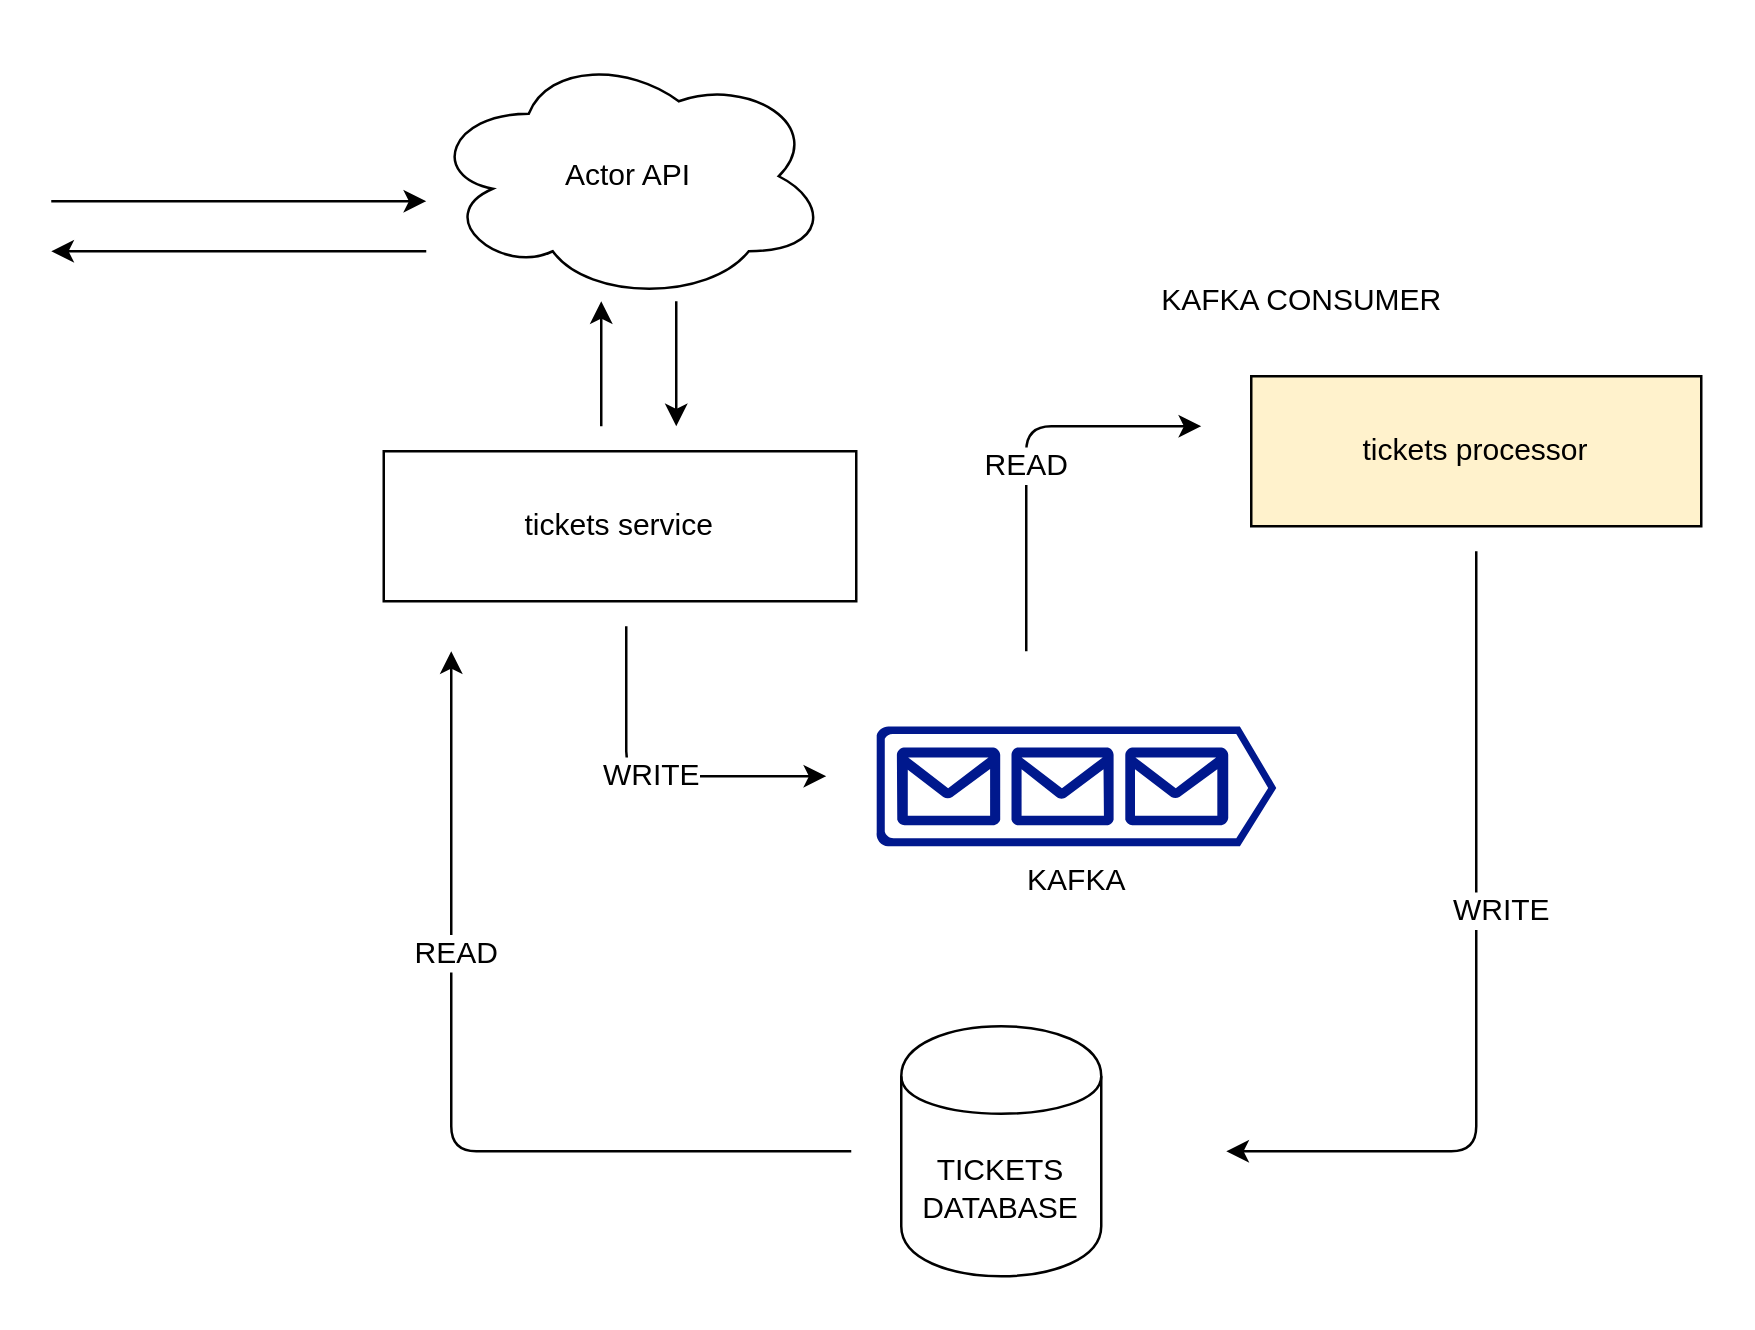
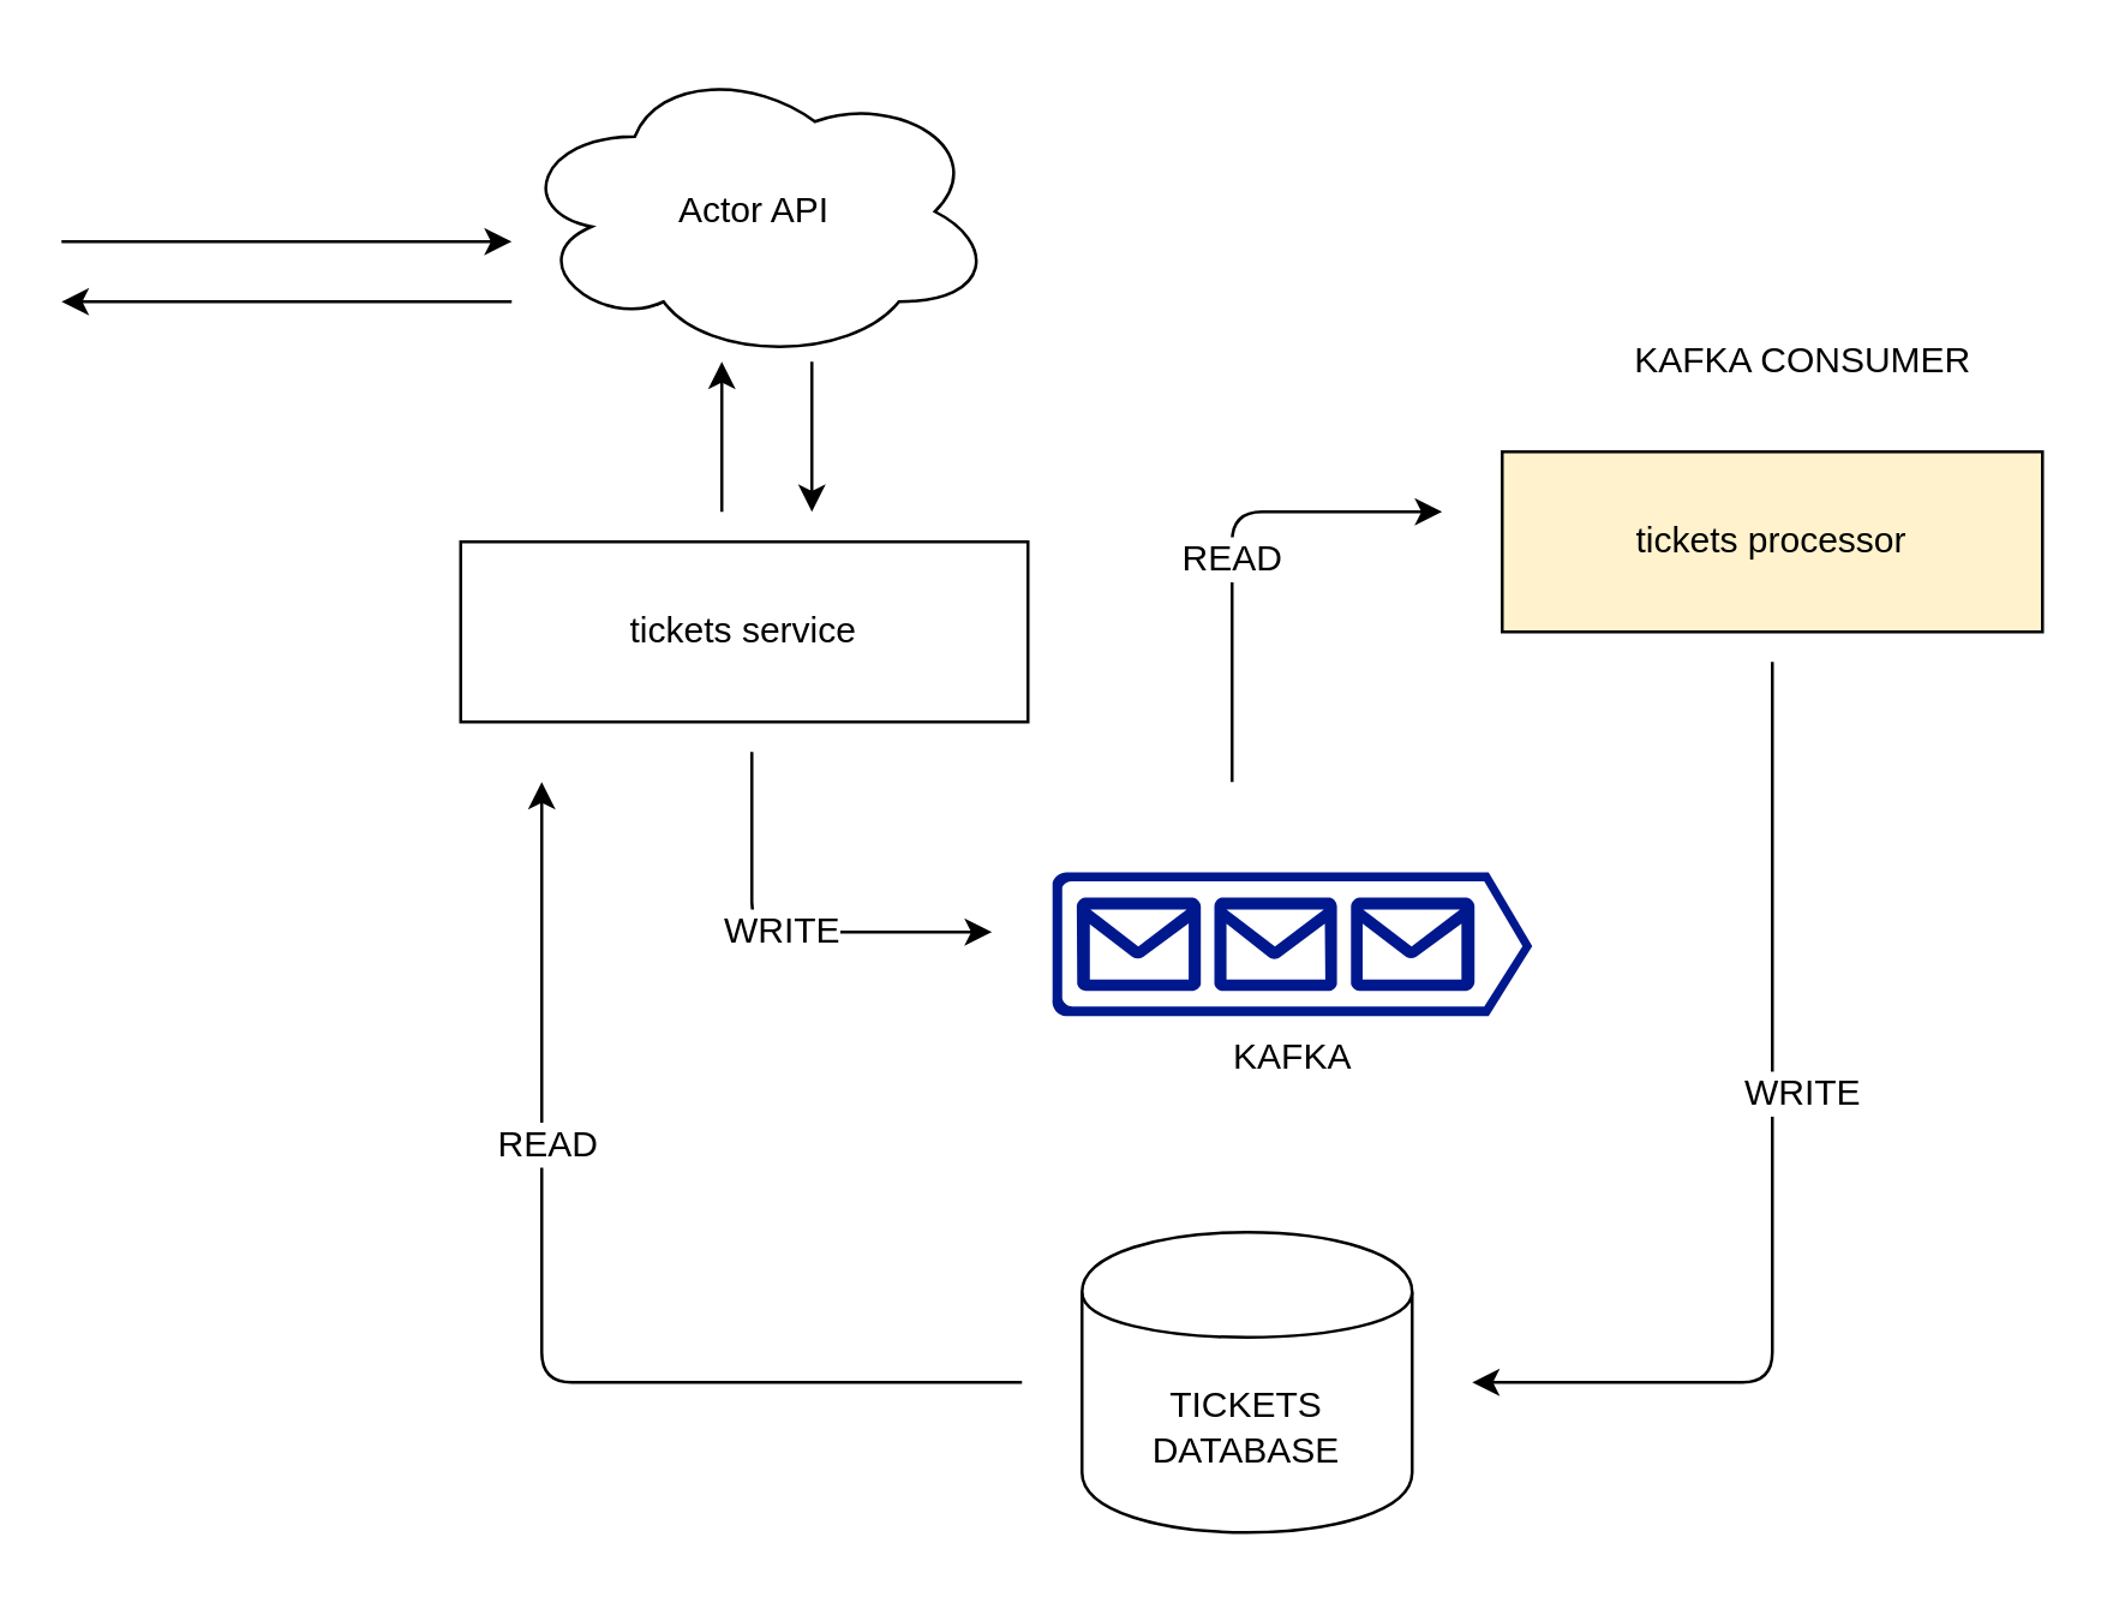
  <mxCell id="0" />
  <mxCell id="1" parent="0" />
- <mxCell id="2" value="TICKETS DATABASE" style="shape=cylinder;whiteSpace=wrap;html=1;boundedLbl=1;backgroundOutline=1;" vertex="1" parent="1"><mxGeometry x="360" y="410" width="80" height="100" as="geometry" /></mxCell>
+ <mxCell id="2" value="TICKETS DATABASE" style="shape=cylinder;whiteSpace=wrap;html=1;boundedLbl=1;backgroundOutline=1;" vertex="1" parent="1"><mxGeometry x="360" y="410" width="110" height="100" as="geometry" /></mxCell>
  <mxCell id="3" value="&lt;div&gt;KAFKA&lt;/div&gt;&lt;div&gt;&lt;br&gt;&lt;/div&gt;" style="aspect=fixed;pointerEvents=1;shadow=0;dashed=0;html=1;strokeColor=none;labelPosition=center;verticalLabelPosition=bottom;verticalAlign=top;align=center;fillColor=#00188D;shape=mxgraph.azure.queue_generic" vertex="1" parent="1"><mxGeometry x="350" y="290" width="160" height="48" as="geometry" /></mxCell>
  <mxCell id="4" value="&lt;div&gt;tickets service&lt;/div&gt;" style="rounded=0;whiteSpace=wrap;html=1;" vertex="1" parent="1"><mxGeometry x="153" y="180" width="189" height="60" as="geometry" /></mxCell>
  <mxCell id="5" value="&lt;div&gt;tickets processor&lt;/div&gt;" style="rounded=0;whiteSpace=wrap;html=1;fillColor=#fff2cc;" vertex="1" parent="1"><mxGeometry x="500" y="150" width="180" height="60" as="geometry" /></mxCell>
  <mxCell id="6" value="&lt;div&gt;Actor API&lt;/div&gt;" style="ellipse;shape=cloud;whiteSpace=wrap;html=1;" vertex="1" parent="1"><mxGeometry x="171" y="20" width="160" height="100" as="geometry" /></mxCell>
  <mxCell id="7" value="" style="endArrow=classic;html=1;" edge="1" parent="1"><mxGeometry width="50" height="50" relative="1" as="geometry"><mxPoint x="20" y="80" as="sourcePoint" /><mxPoint x="170" y="80" as="targetPoint" /></mxGeometry></mxCell>
  <mxCell id="8" value="" style="endArrow=classic;html=1;" edge="1" parent="1"><mxGeometry width="50" height="50" relative="1" as="geometry"><mxPoint x="170" y="100" as="sourcePoint" /><mxPoint x="20" y="100" as="targetPoint" /></mxGeometry></mxCell>
  <mxCell id="9" value="" style="endArrow=classic;html=1;" edge="1" parent="1"><mxGeometry width="50" height="50" relative="1" as="geometry"><mxPoint x="250" y="250" as="sourcePoint" /><mxPoint x="330" y="310" as="targetPoint" /><Array as="points"><mxPoint x="250" y="310" /></Array></mxGeometry></mxCell>
  <mxCell id="10" value="&lt;div&gt;WRITE&lt;/div&gt;" style="text;html=1;align=center;verticalAlign=middle;resizable=0;points=[];labelBackgroundColor=#ffffff;" vertex="1" connectable="0" parent="9"><mxGeometry x="-0.157" y="9" relative="1" as="geometry"><mxPoint as="offset" /></mxGeometry></mxCell>
  <mxCell id="11" value="" style="endArrow=classic;html=1;" edge="1" parent="1"><mxGeometry width="50" height="50" relative="1" as="geometry"><mxPoint x="340" y="460" as="sourcePoint" /><mxPoint x="180" y="260" as="targetPoint" /><Array as="points"><mxPoint x="180" y="460" /></Array></mxGeometry></mxCell>
  <mxCell id="12" value="&lt;div&gt;READ&lt;/div&gt;" style="text;html=1;align=center;verticalAlign=middle;resizable=0;points=[];labelBackgroundColor=#ffffff;" vertex="1" connectable="0" parent="11"><mxGeometry x="0.331" y="-1" relative="1" as="geometry"><mxPoint as="offset" /></mxGeometry></mxCell>
- <mxCell id="13" value="KAFKA CONSUMER" style="text;html=1;align=center;verticalAlign=middle;resizable=0;points=[];autosize=1;" vertex="1" parent="1"><mxGeometry x="450" y="110" width="140" height="20" as="geometry" /></mxCell>
+ <mxCell id="13" value="KAFKA CONSUMER" style="text;html=1;align=center;verticalAlign=middle;resizable=0;points=[];autosize=1;" vertex="1" parent="1"><mxGeometry x="530" y="110" width="140" height="20" as="geometry" /></mxCell>
  <mxCell id="14" value="" style="endArrow=classic;html=1;" edge="1" parent="1"><mxGeometry width="50" height="50" relative="1" as="geometry"><mxPoint x="410" y="260" as="sourcePoint" /><mxPoint x="480" y="170" as="targetPoint" /><Array as="points"><mxPoint x="410" y="170" /></Array></mxGeometry></mxCell>
  <mxCell id="15" value="READ" style="text;html=1;align=center;verticalAlign=middle;resizable=0;points=[];labelBackgroundColor=#ffffff;" vertex="1" connectable="0" parent="14"><mxGeometry x="-0.062" y="1" relative="1" as="geometry"><mxPoint as="offset" /></mxGeometry></mxCell>
  <mxCell id="16" value="" style="endArrow=classic;html=1;" edge="1" parent="1"><mxGeometry width="50" height="50" relative="1" as="geometry"><mxPoint x="590" y="220" as="sourcePoint" /><mxPoint x="490" y="460" as="targetPoint" /><Array as="points"><mxPoint x="590" y="460" /></Array></mxGeometry></mxCell>
  <mxCell id="17" value="&lt;div&gt;WRITE&lt;/div&gt;" style="text;html=1;align=center;verticalAlign=middle;resizable=0;points=[];labelBackgroundColor=#ffffff;" vertex="1" connectable="0" parent="16"><mxGeometry x="-0.157" y="9" relative="1" as="geometry"><mxPoint as="offset" /></mxGeometry></mxCell>
  <mxCell id="18" value="" style="endArrow=classic;html=1;" edge="1" parent="1"><mxGeometry width="50" height="50" relative="1" as="geometry"><mxPoint x="240" y="170" as="sourcePoint" /><mxPoint x="240" y="120" as="targetPoint" /></mxGeometry></mxCell>
  <mxCell id="19" value="" style="endArrow=classic;html=1;" edge="1" parent="1"><mxGeometry width="50" height="50" relative="1" as="geometry"><mxPoint x="270" y="120" as="sourcePoint" /><mxPoint x="270" y="170" as="targetPoint" /></mxGeometry></mxCell>
